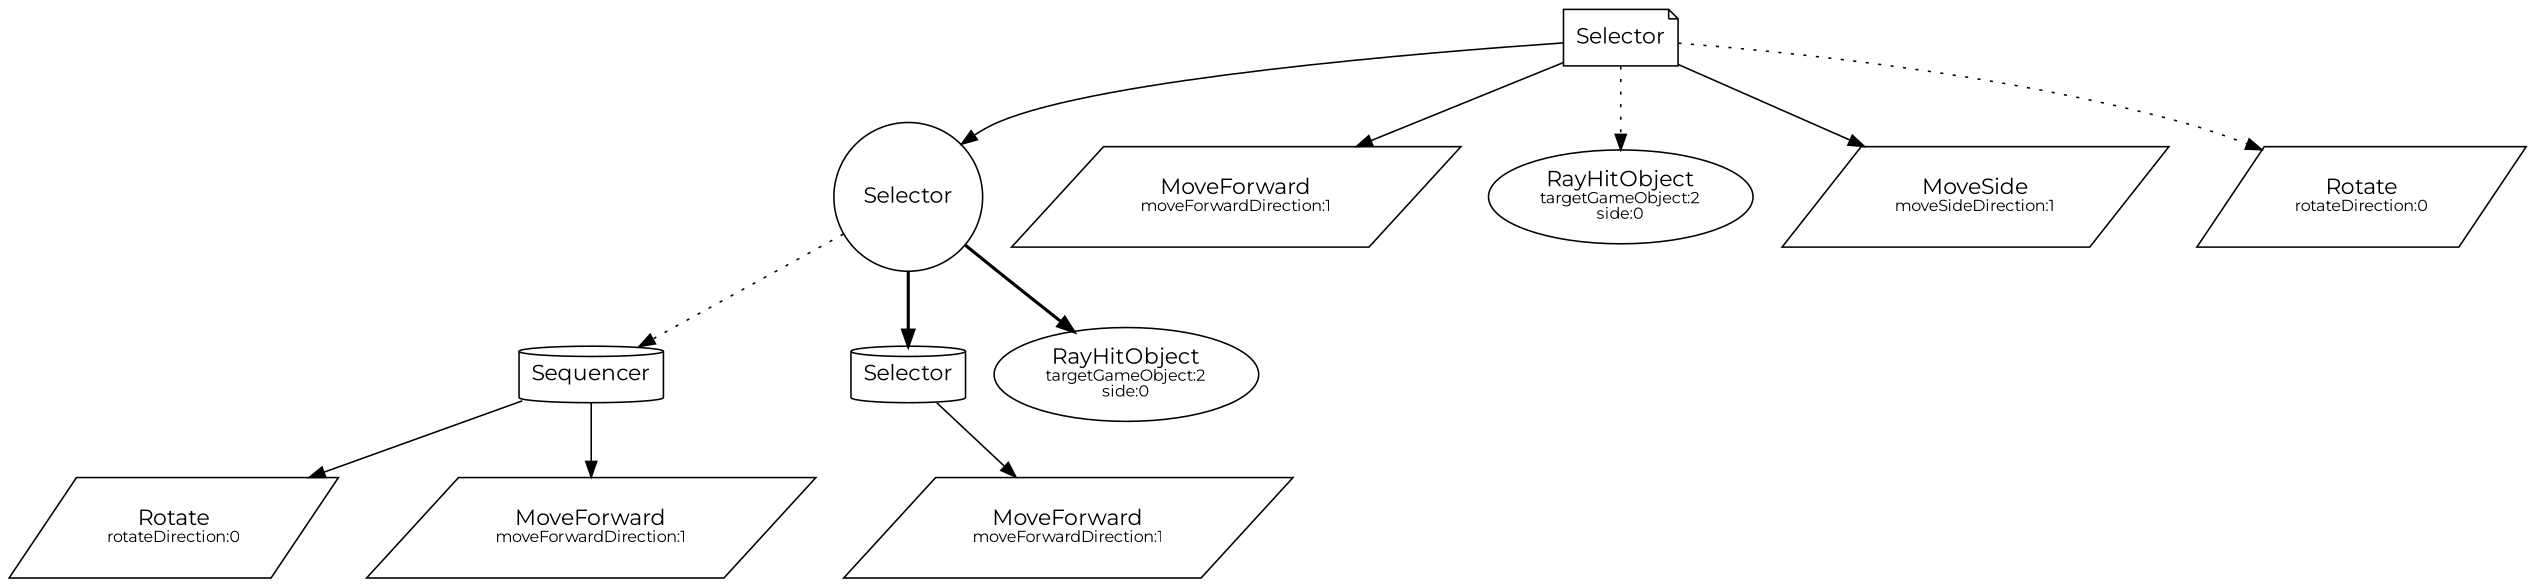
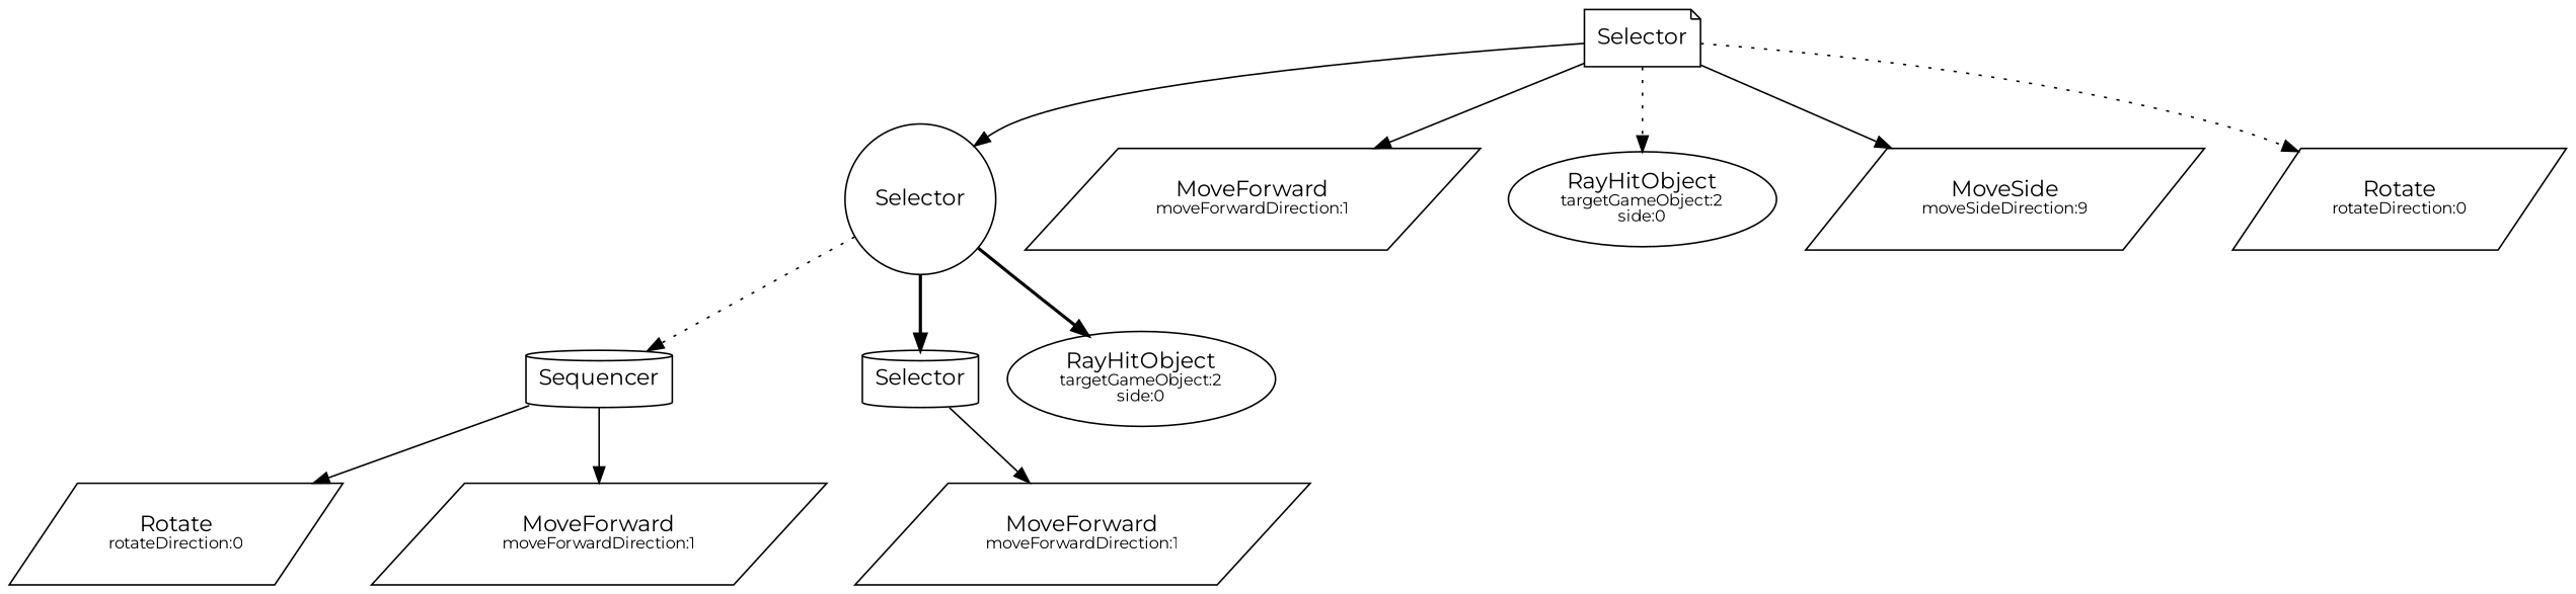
  digraph {
    fontname=Montserrat
    node [shape=parallelogram fontname=Montserrat]
    edge [style=solid fontname=Montserrat]
    n1 [label=Selector shape=note]
    n2 [label=Selector shape=circle]
    n3 [label=<MoveForward<BR /><FONT POINT-SIZE="10">moveForwardDirection:1<BR /></FONT>>]
    n4 [label=<RayHitObject<BR /><FONT POINT-SIZE="10">targetGameObject:2<BR />side:0<BR /></FONT>> shape=ellipse]
-   n5 [label=<MoveSide<BR /><FONT POINT-SIZE="10">moveSideDirection:1<BR /></FONT>>]
+   n5 [label=<MoveSide<BR /><FONT POINT-SIZE="10">moveSideDirection:9<BR /></FONT>>]
    n6 [label=<Rotate<BR /><FONT POINT-SIZE="10">rotateDirection:0<BR /></FONT>>]
    n7 [label=Sequencer shape=cylinder]
    n8 [label=Selector shape=cylinder]
    n9 [label=<RayHitObject<BR /><FONT POINT-SIZE="10">targetGameObject:2<BR />side:0<BR /></FONT>> shape=ellipse]
    n10 [label=<Rotate<BR /><FONT POINT-SIZE="10">rotateDirection:0<BR /></FONT>>]
    n11 [label=<MoveForward<BR /><FONT POINT-SIZE="10">moveForwardDirection:1<BR /></FONT>>]
    n12 [label=<MoveForward<BR /><FONT POINT-SIZE="10">moveForwardDirection:1<BR /></FONT>>]
    n1 -> n2
    n1 -> n3
    n1 -> n4 [style=dotted]
    n1 -> n5
    n1 -> n6 [style=dotted]
    n2 -> n7 [style=dotted]
    n2 -> n8 [style=bold]
    n2 -> n9 [style=bold]
    n7 -> n10
    n7 -> n11
    n8 -> n12
  }
